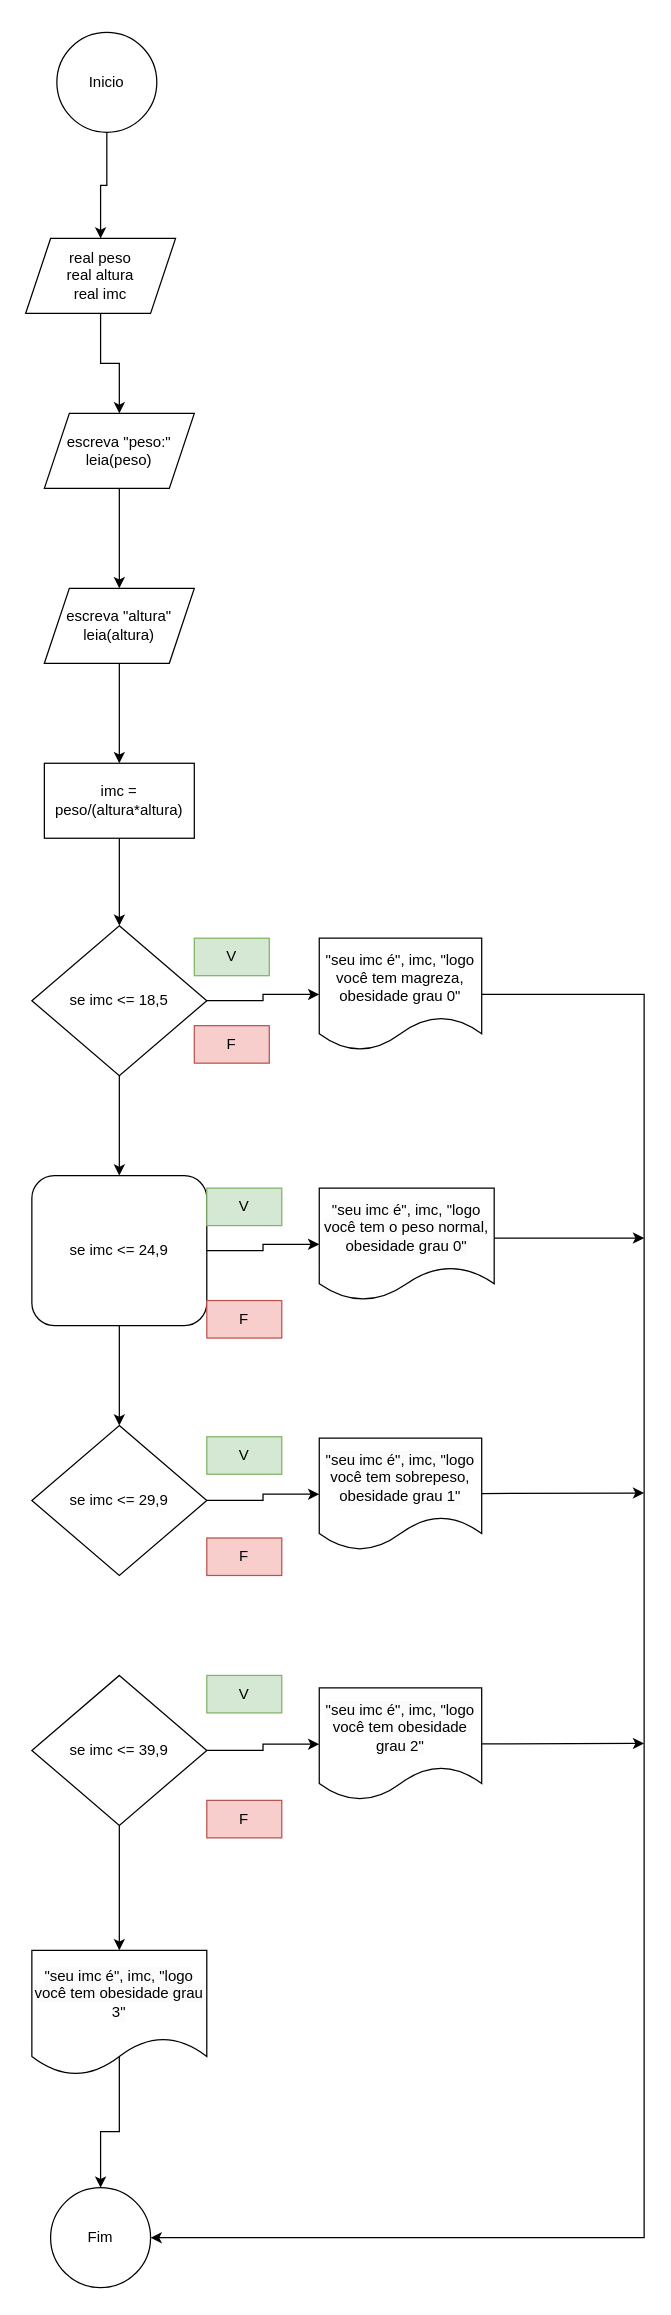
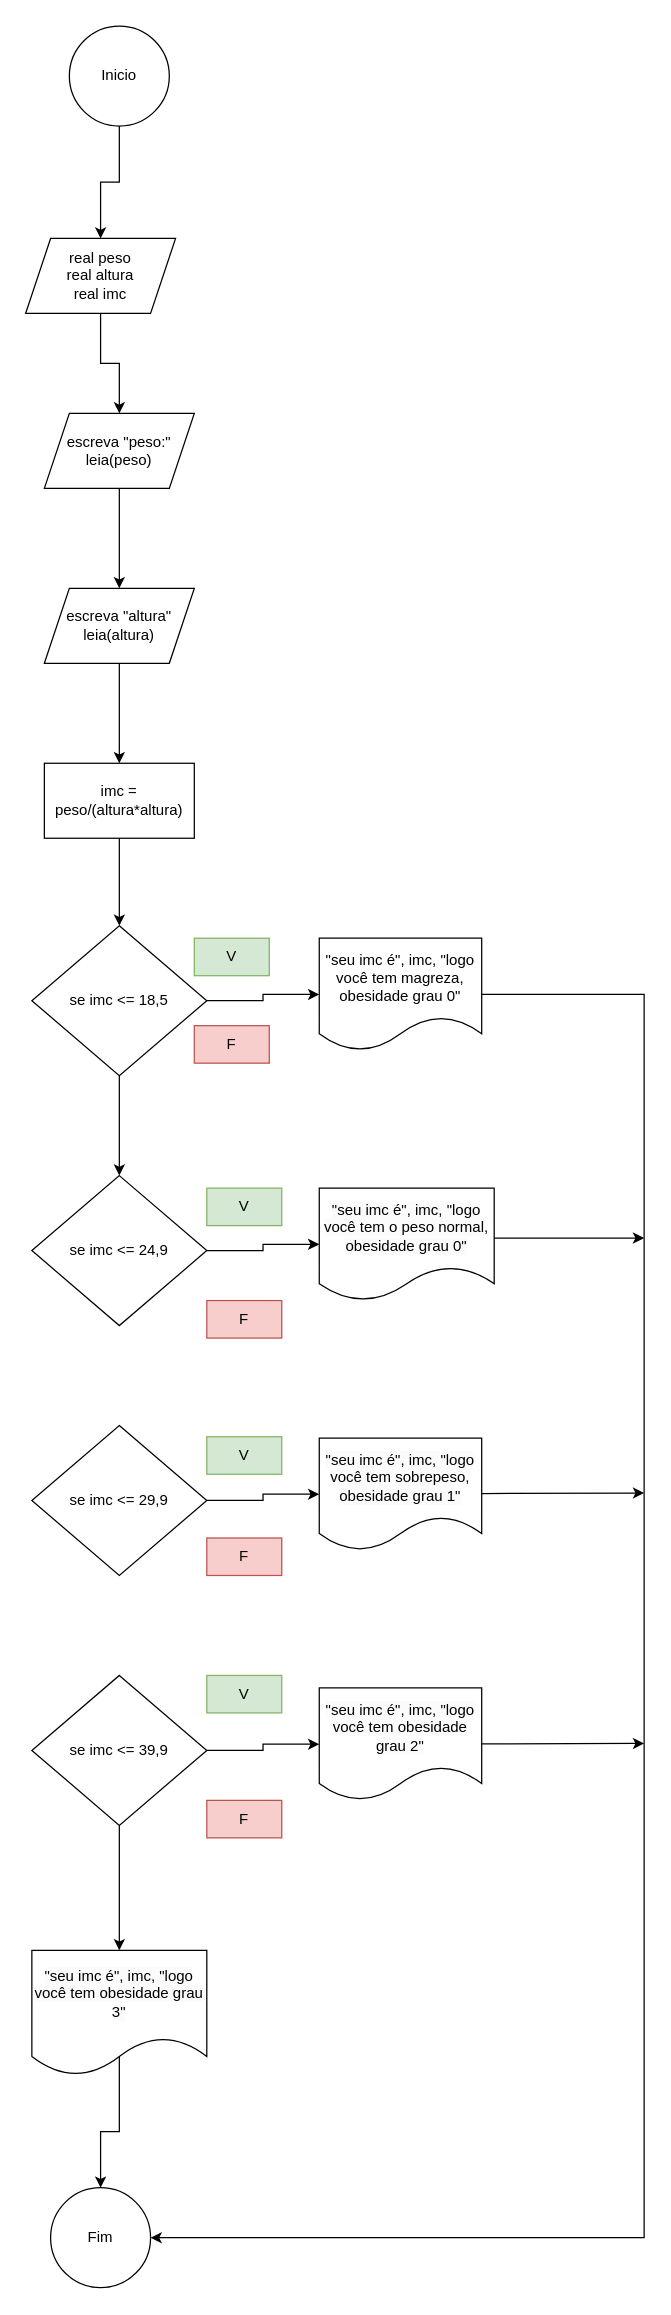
  <mxCell id="0" />
  <mxCell id="1" parent="0" />
  <mxCell id="2" value="" style="edgeStyle=orthogonalEdgeStyle;rounded=0;orthogonalLoop=1;jettySize=auto;html=1;" edge="1" parent="1" source="3" target="5"><mxGeometry relative="1" as="geometry" /></mxCell>
- <mxCell id="3" value="Inicio" style="ellipse;whiteSpace=wrap;html=1;aspect=fixed;" vertex="1" parent="1"><mxGeometry x="45" y="25" width="80" height="80" as="geometry" /></mxCell>
+ <mxCell id="3" value="Inicio" style="ellipse;whiteSpace=wrap;html=1;aspect=fixed;" vertex="1" parent="1"><mxGeometry x="55" y="20" width="80" height="80" as="geometry" /></mxCell>
  <mxCell id="4" value="" style="edgeStyle=orthogonalEdgeStyle;rounded=0;orthogonalLoop=1;jettySize=auto;html=1;" edge="1" parent="1" source="5" target="7"><mxGeometry relative="1" as="geometry" /></mxCell>
  <mxCell id="5" value="real peso&lt;div&gt;real altura&lt;/div&gt;&lt;div&gt;real imc&lt;/div&gt;" style="shape=parallelogram;perimeter=parallelogramPerimeter;whiteSpace=wrap;html=1;fixedSize=1;" vertex="1" parent="1"><mxGeometry x="20" y="190" width="120" height="60" as="geometry" /></mxCell>
  <mxCell id="6" value="" style="edgeStyle=orthogonalEdgeStyle;rounded=0;orthogonalLoop=1;jettySize=auto;html=1;" edge="1" parent="1" source="7" target="9"><mxGeometry relative="1" as="geometry" /></mxCell>
  <mxCell id="7" value="escreva &quot;peso:&quot;&lt;div&gt;leia(peso)&lt;/div&gt;" style="shape=parallelogram;perimeter=parallelogramPerimeter;whiteSpace=wrap;html=1;fixedSize=1;" vertex="1" parent="1"><mxGeometry x="35" y="330" width="120" height="60" as="geometry" /></mxCell>
  <mxCell id="8" value="" style="edgeStyle=orthogonalEdgeStyle;rounded=0;orthogonalLoop=1;jettySize=auto;html=1;" edge="1" parent="1" source="9" target="11"><mxGeometry relative="1" as="geometry" /></mxCell>
  <mxCell id="9" value="escreva &quot;altura&quot;&lt;div&gt;leia(altura)&lt;/div&gt;" style="shape=parallelogram;perimeter=parallelogramPerimeter;whiteSpace=wrap;html=1;fixedSize=1;" vertex="1" parent="1"><mxGeometry x="35" y="470" width="120" height="60" as="geometry" /></mxCell>
  <mxCell id="10" value="" style="edgeStyle=orthogonalEdgeStyle;rounded=0;orthogonalLoop=1;jettySize=auto;html=1;" edge="1" parent="1" source="11" target="14"><mxGeometry relative="1" as="geometry" /></mxCell>
  <mxCell id="11" value="imc = peso/(altura*altura)" style="whiteSpace=wrap;html=1;" vertex="1" parent="1"><mxGeometry x="35" y="610" width="120" height="60" as="geometry" /></mxCell>
  <mxCell id="12" value="" style="edgeStyle=orthogonalEdgeStyle;rounded=0;orthogonalLoop=1;jettySize=auto;html=1;" edge="1" parent="1" source="14" target="15"><mxGeometry relative="1" as="geometry" /></mxCell>
  <mxCell id="13" value="" style="edgeStyle=orthogonalEdgeStyle;rounded=0;orthogonalLoop=1;jettySize=auto;html=1;" edge="1" parent="1" source="14" target="18"><mxGeometry relative="1" as="geometry" /></mxCell>
  <mxCell id="14" value="se imc &amp;lt;= 18,5" style="rhombus;whiteSpace=wrap;html=1;" vertex="1" parent="1"><mxGeometry x="25" y="740" width="140" height="120" as="geometry" /></mxCell>
  <mxCell id="15" value="&quot;seu imc é&quot;, imc, &quot;logo você tem magreza, obesidade grau 0&quot;" style="shape=document;whiteSpace=wrap;html=1;boundedLbl=1;" vertex="1" parent="1"><mxGeometry x="255" y="750" width="130" height="90" as="geometry" /></mxCell>
  <mxCell id="16" value="" style="edgeStyle=orthogonalEdgeStyle;rounded=0;orthogonalLoop=1;jettySize=auto;html=1;" edge="1" parent="1" source="18" target="19"><mxGeometry relative="1" as="geometry" /></mxCell>
- <mxCell id="17" value="" style="edgeStyle=orthogonalEdgeStyle;rounded=0;orthogonalLoop=1;jettySize=auto;html=1;" edge="1" parent="1" source="18" target="23"><mxGeometry relative="1" as="geometry" /></mxCell>
- <mxCell id="18" value="se imc &amp;lt;= 24,9" style="whiteSpace=wrap;html=1;rounded=1;" vertex="1" parent="1"><mxGeometry x="25" y="940" width="140" height="120" as="geometry" /></mxCell>
+ <mxCell id="18" value="se imc &amp;lt;= 24,9" style="rhombus;whiteSpace=wrap;html=1;" vertex="1" parent="1"><mxGeometry x="25" y="940" width="140" height="120" as="geometry" /></mxCell>
  <mxCell id="19" value="&lt;br&gt;&lt;span style=&quot;color: rgb(0, 0, 0); font-family: Helvetica; font-size: 12px; font-style: normal; font-variant-ligatures: normal; font-variant-caps: normal; font-weight: 400; letter-spacing: normal; orphans: 2; text-align: center; text-indent: 0px; text-transform: none; widows: 2; word-spacing: 0px; -webkit-text-stroke-width: 0px; white-space: normal; background-color: rgb(251, 251, 251); text-decoration-thickness: initial; text-decoration-style: initial; text-decoration-color: initial; display: inline !important; float: none;&quot;&gt;&quot;seu imc é&quot;, imc, &quot;logo você tem o peso normal, obesidade grau 0&quot;&lt;/span&gt;&lt;div&gt;&lt;br/&gt;&lt;/div&gt;" style="shape=document;whiteSpace=wrap;html=1;boundedLbl=1;" vertex="1" parent="1"><mxGeometry x="255" y="950" width="140" height="90" as="geometry" /></mxCell>
  <mxCell id="20" value="V" style="text;html=1;align=center;verticalAlign=middle;whiteSpace=wrap;rounded=0;fillColor=#d5e8d4;strokeColor=#82b366;" vertex="1" parent="1"><mxGeometry x="155" y="750" width="60" height="30" as="geometry" /></mxCell>
  <mxCell id="21" value="F" style="text;html=1;align=center;verticalAlign=middle;whiteSpace=wrap;rounded=0;fillColor=#f8cecc;strokeColor=#b85450;" vertex="1" parent="1"><mxGeometry x="155" y="820" width="60" height="30" as="geometry" /></mxCell>
  <mxCell id="22" value="" style="edgeStyle=orthogonalEdgeStyle;rounded=0;orthogonalLoop=1;jettySize=auto;html=1;" edge="1" parent="1" source="23" target="24"><mxGeometry relative="1" as="geometry" /></mxCell>
  <mxCell id="23" value="se imc &amp;lt;= 29,9" style="rhombus;whiteSpace=wrap;html=1;" vertex="1" parent="1"><mxGeometry x="25" y="1140" width="140" height="120" as="geometry" /></mxCell>
  <mxCell id="24" value="&lt;br&gt;&lt;span style=&quot;color: rgb(0, 0, 0); font-family: Helvetica; font-size: 12px; font-style: normal; font-variant-ligatures: normal; font-variant-caps: normal; font-weight: 400; letter-spacing: normal; orphans: 2; text-align: center; text-indent: 0px; text-transform: none; widows: 2; word-spacing: 0px; -webkit-text-stroke-width: 0px; white-space: normal; background-color: rgb(251, 251, 251); text-decoration-thickness: initial; text-decoration-style: initial; text-decoration-color: initial; display: inline !important; float: none;&quot;&gt;&quot;seu imc é&quot;, imc, &quot;logo você tem sobrepeso, obesidade grau 1&quot;&lt;/span&gt;&lt;div&gt;&lt;br/&gt;&lt;/div&gt;" style="shape=document;whiteSpace=wrap;html=1;boundedLbl=1;" vertex="1" parent="1"><mxGeometry x="255" y="1150" width="130" height="90" as="geometry" /></mxCell>
  <mxCell id="25" value="" style="edgeStyle=orthogonalEdgeStyle;rounded=0;orthogonalLoop=1;jettySize=auto;html=1;" edge="1" parent="1" source="27" target="28"><mxGeometry relative="1" as="geometry" /></mxCell>
  <mxCell id="26" value="" style="edgeStyle=orthogonalEdgeStyle;rounded=0;orthogonalLoop=1;jettySize=auto;html=1;" edge="1" parent="1" source="27" target="36"><mxGeometry relative="1" as="geometry" /></mxCell>
  <mxCell id="27" value="se imc &amp;lt;= 39,9" style="rhombus;whiteSpace=wrap;html=1;" vertex="1" parent="1"><mxGeometry x="25" y="1340" width="140" height="120" as="geometry" /></mxCell>
  <mxCell id="28" value="&lt;br&gt;&lt;span style=&quot;color: rgb(0, 0, 0); font-family: Helvetica; font-size: 12px; font-style: normal; font-variant-ligatures: normal; font-variant-caps: normal; font-weight: 400; letter-spacing: normal; orphans: 2; text-align: center; text-indent: 0px; text-transform: none; widows: 2; word-spacing: 0px; -webkit-text-stroke-width: 0px; white-space: normal; background-color: rgb(251, 251, 251); text-decoration-thickness: initial; text-decoration-style: initial; text-decoration-color: initial; display: inline !important; float: none;&quot;&gt;&quot;seu imc é&quot;, imc, &quot;logo você tem obesidade grau 2&quot;&lt;/span&gt;&lt;div&gt;&lt;br/&gt;&lt;/div&gt;" style="shape=document;whiteSpace=wrap;html=1;boundedLbl=1;" vertex="1" parent="1"><mxGeometry x="255" y="1350" width="130" height="90" as="geometry" /></mxCell>
  <mxCell id="29" value="V" style="text;html=1;align=center;verticalAlign=middle;whiteSpace=wrap;rounded=0;fillColor=#d5e8d4;strokeColor=#82b366;" vertex="1" parent="1"><mxGeometry x="165" y="950" width="60" height="30" as="geometry" /></mxCell>
  <mxCell id="30" value="F" style="text;html=1;align=center;verticalAlign=middle;whiteSpace=wrap;rounded=0;fillColor=#f8cecc;strokeColor=#b85450;" vertex="1" parent="1"><mxGeometry x="165" y="1040" width="60" height="30" as="geometry" /></mxCell>
  <mxCell id="31" value="V" style="text;html=1;align=center;verticalAlign=middle;whiteSpace=wrap;rounded=0;fillColor=#d5e8d4;strokeColor=#82b366;" vertex="1" parent="1"><mxGeometry x="165" y="1149" width="60" height="30" as="geometry" /></mxCell>
  <mxCell id="32" value="F" style="text;html=1;align=center;verticalAlign=middle;whiteSpace=wrap;rounded=0;fillColor=#f8cecc;strokeColor=#b85450;" vertex="1" parent="1"><mxGeometry x="165" y="1230" width="60" height="30" as="geometry" /></mxCell>
  <mxCell id="33" value="V" style="text;html=1;align=center;verticalAlign=middle;whiteSpace=wrap;rounded=0;fillColor=#d5e8d4;strokeColor=#82b366;" vertex="1" parent="1"><mxGeometry x="165" y="1340" width="60" height="30" as="geometry" /></mxCell>
  <mxCell id="34" value="F" style="text;html=1;align=center;verticalAlign=middle;whiteSpace=wrap;rounded=0;fillColor=#f8cecc;strokeColor=#b85450;" vertex="1" parent="1"><mxGeometry x="165" y="1440" width="60" height="30" as="geometry" /></mxCell>
  <mxCell id="35" value="" style="edgeStyle=orthogonalEdgeStyle;rounded=0;orthogonalLoop=1;jettySize=auto;html=1;exitX=0.5;exitY=0.84;exitDx=0;exitDy=0;exitPerimeter=0;" edge="1" parent="1" source="36" target="37"><mxGeometry relative="1" as="geometry" /></mxCell>
  <mxCell id="36" value="&lt;br&gt;&lt;span style=&quot;color: rgb(0, 0, 0); font-family: Helvetica; font-size: 12px; font-style: normal; font-variant-ligatures: normal; font-variant-caps: normal; font-weight: 400; letter-spacing: normal; orphans: 2; text-align: center; text-indent: 0px; text-transform: none; widows: 2; word-spacing: 0px; -webkit-text-stroke-width: 0px; white-space: normal; background-color: rgb(251, 251, 251); text-decoration-thickness: initial; text-decoration-style: initial; text-decoration-color: initial; display: inline !important; float: none;&quot;&gt;&quot;seu imc é&quot;, imc, &quot;logo você tem obesidade grau 3&quot;&lt;/span&gt;&lt;div&gt;&lt;br/&gt;&lt;/div&gt;" style="shape=document;whiteSpace=wrap;html=1;boundedLbl=1;" vertex="1" parent="1"><mxGeometry x="25" y="1560" width="140" height="100" as="geometry" /></mxCell>
  <mxCell id="37" value="Fim" style="ellipse;whiteSpace=wrap;html=1;" vertex="1" parent="1"><mxGeometry x="40" y="1750" width="80" height="80" as="geometry" /></mxCell>
  <mxCell id="38" value="" style="endArrow=classic;html=1;rounded=0;exitX=1;exitY=0.5;exitDx=0;exitDy=0;entryX=1;entryY=0.5;entryDx=0;entryDy=0;" edge="1" parent="1" source="15" target="37"><mxGeometry width="50" height="50" relative="1" as="geometry"><mxPoint x="475" y="960" as="sourcePoint" /><mxPoint x="525" y="1790" as="targetPoint" /><Array as="points"><mxPoint x="515" y="795" /><mxPoint x="515" y="1790" /></Array></mxGeometry></mxCell>
  <mxCell id="39" value="" style="endArrow=classic;html=1;rounded=0;" edge="1" parent="1"><mxGeometry width="50" height="50" relative="1" as="geometry"><mxPoint x="395" y="990" as="sourcePoint" /><mxPoint x="515" y="990" as="targetPoint" /></mxGeometry></mxCell>
  <mxCell id="40" value="" style="endArrow=classic;html=1;rounded=0;" edge="1" parent="1"><mxGeometry width="50" height="50" relative="1" as="geometry"><mxPoint x="385" y="1194.41" as="sourcePoint" /><mxPoint x="515" y="1194" as="targetPoint" /></mxGeometry></mxCell>
  <mxCell id="41" value="" style="endArrow=classic;html=1;rounded=0;" edge="1" parent="1"><mxGeometry width="50" height="50" relative="1" as="geometry"><mxPoint x="385" y="1394.82" as="sourcePoint" /><mxPoint x="515" y="1394.41" as="targetPoint" /></mxGeometry></mxCell>
